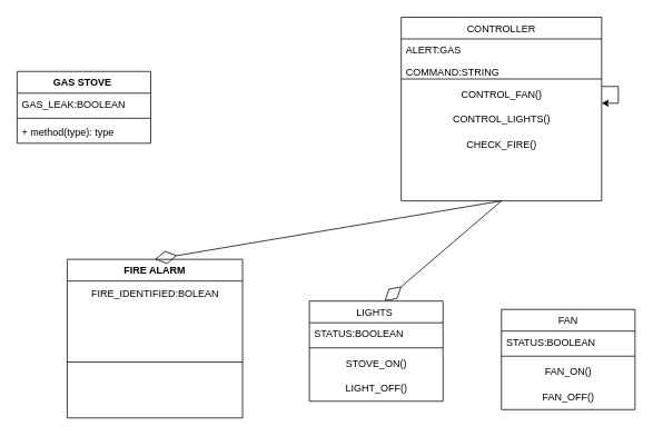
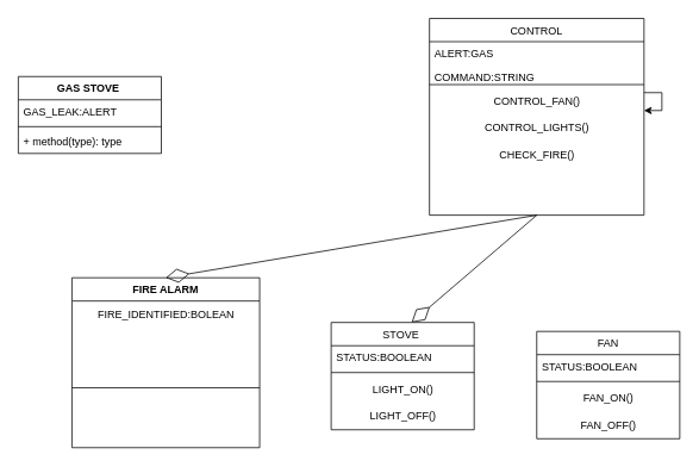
  <mxCell id="0" />
  <mxCell id="1" parent="0" />
- <mxCell id="2" value="CONTROLLER" style="swimlane;fontStyle=0;align=center;verticalAlign=top;childLayout=stackLayout;horizontal=1;startSize=26;horizontalStack=0;resizeParent=1;resizeLast=0;collapsible=1;marginBottom=0;rounded=0;shadow=0;strokeWidth=1;" parent="1" vertex="1"><mxGeometry x="480" y="20" width="240" height="220" as="geometry"><mxRectangle x="550" y="140" width="160" height="26" as="alternateBounds" /></mxGeometry></mxCell>
+ <mxCell id="2" value="CONTROL" style="swimlane;fontStyle=0;align=center;verticalAlign=top;childLayout=stackLayout;horizontal=1;startSize=26;horizontalStack=0;resizeParent=1;resizeLast=0;collapsible=1;marginBottom=0;rounded=0;shadow=0;strokeWidth=1;" parent="1" vertex="1"><mxGeometry x="480" y="20" width="240" height="220" as="geometry"><mxRectangle x="550" y="140" width="160" height="26" as="alternateBounds" /></mxGeometry></mxCell>
  <mxCell id="3" value="ALERT:GAS" style="text;align=left;verticalAlign=top;spacingLeft=4;spacingRight=4;overflow=hidden;rotatable=0;points=[[0,0.5],[1,0.5]];portConstraint=eastwest;" parent="2" vertex="1"><mxGeometry y="26" width="240" height="26" as="geometry" /></mxCell>
  <mxCell id="4" value="COMMAND:STRING" style="text;align=left;verticalAlign=top;spacingLeft=4;spacingRight=4;overflow=hidden;rotatable=0;points=[[0,0.5],[1,0.5]];portConstraint=eastwest;rounded=0;shadow=0;html=0;" parent="2" vertex="1"><mxGeometry y="52" width="240" height="18" as="geometry" /></mxCell>
  <mxCell id="5" value="" style="line;html=1;strokeWidth=1;align=left;verticalAlign=middle;spacingTop=-1;spacingLeft=3;spacingRight=3;rotatable=0;labelPosition=right;points=[];portConstraint=eastwest;" parent="2" vertex="1"><mxGeometry y="70" width="240" height="8" as="geometry" /></mxCell>
  <mxCell id="6" value="CONTROL_FAN()" style="text;html=1;align=center;verticalAlign=middle;resizable=0;points=[];autosize=1;strokeColor=none;fillColor=none;" vertex="1" parent="2"><mxGeometry y="78" width="240" height="30" as="geometry" /></mxCell>
  <mxCell id="7" value="CONTROL_LIGHTS()" style="text;html=1;align=center;verticalAlign=middle;resizable=0;points=[];autosize=1;strokeColor=none;fillColor=none;" vertex="1" parent="2"><mxGeometry y="108" width="240" height="30" as="geometry" /></mxCell>
  <mxCell id="8" value="CHECK_FIRE()" style="text;html=1;align=center;verticalAlign=middle;resizable=0;points=[];autosize=1;strokeColor=none;fillColor=none;" vertex="1" parent="2"><mxGeometry y="138" width="240" height="30" as="geometry" /></mxCell>
  <mxCell id="9" style="edgeStyle=orthogonalEdgeStyle;rounded=0;orthogonalLoop=1;jettySize=auto;html=1;" edge="1" parent="2" source="6" target="6"><mxGeometry relative="1" as="geometry" /></mxCell>
  <mxCell id="10" value="FAN" style="swimlane;fontStyle=0;align=center;verticalAlign=top;childLayout=stackLayout;horizontal=1;startSize=26;horizontalStack=0;resizeParent=1;resizeLast=0;collapsible=1;marginBottom=0;rounded=0;shadow=0;strokeWidth=1;" vertex="1" parent="1"><mxGeometry x="600" y="370" width="160" height="120" as="geometry"><mxRectangle x="550" y="140" width="160" height="26" as="alternateBounds" /></mxGeometry></mxCell>
  <mxCell id="11" value="STATUS:BOOLEAN" style="text;align=left;verticalAlign=top;spacingLeft=4;spacingRight=4;overflow=hidden;rotatable=0;points=[[0,0.5],[1,0.5]];portConstraint=eastwest;" vertex="1" parent="10"><mxGeometry y="26" width="160" height="26" as="geometry" /></mxCell>
  <mxCell id="12" value="" style="line;html=1;strokeWidth=1;align=left;verticalAlign=middle;spacingTop=-1;spacingLeft=3;spacingRight=3;rotatable=0;labelPosition=right;points=[];portConstraint=eastwest;" vertex="1" parent="10"><mxGeometry y="52" width="160" height="8" as="geometry" /></mxCell>
  <mxCell id="13" value="FAN_ON()" style="text;html=1;align=center;verticalAlign=middle;resizable=0;points=[];autosize=1;strokeColor=none;fillColor=none;" vertex="1" parent="10"><mxGeometry y="60" width="160" height="30" as="geometry" /></mxCell>
  <mxCell id="14" value="FAN_OFF()" style="text;html=1;align=center;verticalAlign=middle;resizable=0;points=[];autosize=1;strokeColor=none;fillColor=none;" vertex="1" parent="10"><mxGeometry y="90" width="160" height="30" as="geometry" /></mxCell>
  <mxCell id="15" value="" style="endArrow=diamondThin;endFill=0;endSize=24;html=1;rounded=0;exitX=0.5;exitY=1;exitDx=0;exitDy=0;" edge="1" parent="1" source="2"><mxGeometry width="160" relative="1" as="geometry"><mxPoint x="290" y="360" as="sourcePoint" /><mxPoint x="460" y="360" as="targetPoint" /></mxGeometry></mxCell>
- <mxCell id="16" value="LIGHTS " style="swimlane;fontStyle=0;align=center;verticalAlign=top;childLayout=stackLayout;horizontal=1;startSize=26;horizontalStack=0;resizeParent=1;resizeLast=0;collapsible=1;marginBottom=0;rounded=0;shadow=0;strokeWidth=1;" vertex="1" parent="1"><mxGeometry x="370" y="360" width="160" height="120" as="geometry"><mxRectangle x="550" y="140" width="160" height="26" as="alternateBounds" /></mxGeometry></mxCell>
+ <mxCell id="16" value="STOVE " style="swimlane;fontStyle=0;align=center;verticalAlign=top;childLayout=stackLayout;horizontal=1;startSize=26;horizontalStack=0;resizeParent=1;resizeLast=0;collapsible=1;marginBottom=0;rounded=0;shadow=0;strokeWidth=1;" vertex="1" parent="1"><mxGeometry x="370" y="360" width="160" height="120" as="geometry"><mxRectangle x="550" y="140" width="160" height="26" as="alternateBounds" /></mxGeometry></mxCell>
  <mxCell id="17" value="STATUS:BOOLEAN" style="text;align=left;verticalAlign=top;spacingLeft=4;spacingRight=4;overflow=hidden;rotatable=0;points=[[0,0.5],[1,0.5]];portConstraint=eastwest;" vertex="1" parent="16"><mxGeometry y="26" width="160" height="26" as="geometry" /></mxCell>
  <mxCell id="18" value="" style="line;html=1;strokeWidth=1;align=left;verticalAlign=middle;spacingTop=-1;spacingLeft=3;spacingRight=3;rotatable=0;labelPosition=right;points=[];portConstraint=eastwest;" vertex="1" parent="16"><mxGeometry y="52" width="160" height="8" as="geometry" /></mxCell>
- <mxCell id="19" value="STOVE_ON()" style="text;html=1;align=center;verticalAlign=middle;resizable=0;points=[];autosize=1;strokeColor=none;fillColor=none;" vertex="1" parent="16"><mxGeometry y="60" width="160" height="30" as="geometry" /></mxCell>
+ <mxCell id="19" value="LIGHT_ON()" style="text;html=1;align=center;verticalAlign=middle;resizable=0;points=[];autosize=1;strokeColor=none;fillColor=none;" vertex="1" parent="16"><mxGeometry y="60" width="160" height="30" as="geometry" /></mxCell>
  <mxCell id="20" value="LIGHT_OFF()" style="text;html=1;align=center;verticalAlign=middle;resizable=0;points=[];autosize=1;strokeColor=none;fillColor=none;" vertex="1" parent="16"><mxGeometry y="90" width="160" height="30" as="geometry" /></mxCell>
  <mxCell id="21" value="FIRE ALARM" style="swimlane;fontStyle=1;align=center;verticalAlign=top;childLayout=stackLayout;horizontal=1;startSize=26;horizontalStack=0;resizeParent=1;resizeParentMax=0;resizeLast=0;collapsible=1;marginBottom=0;" vertex="1" parent="1"><mxGeometry x="80" y="310" width="210" height="190" as="geometry" /></mxCell>
  <mxCell id="22" value="FIRE_IDENTIFIED:BOLEAN" style="text;html=1;align=center;verticalAlign=middle;resizable=0;points=[];autosize=1;strokeColor=none;fillColor=none;" vertex="1" parent="21"><mxGeometry y="26" width="210" height="30" as="geometry" /></mxCell>
  <mxCell id="23" value="" style="line;strokeWidth=1;fillColor=none;align=left;verticalAlign=middle;spacingTop=-1;spacingLeft=3;spacingRight=3;rotatable=0;labelPosition=right;points=[];portConstraint=eastwest;strokeColor=inherit;" vertex="1" parent="21"><mxGeometry y="56" width="210" height="134" as="geometry" /></mxCell>
  <mxCell id="24" value="" style="endArrow=diamondThin;endFill=0;endSize=24;html=1;rounded=0;exitX=0.5;exitY=1;exitDx=0;exitDy=0;entryX=0.5;entryY=0;entryDx=0;entryDy=0;" edge="1" parent="1" source="2" target="21"><mxGeometry width="160" relative="1" as="geometry"><mxPoint x="290" y="360" as="sourcePoint" /><mxPoint x="450" y="360" as="targetPoint" /></mxGeometry></mxCell>
  <mxCell id="25" value="GAS STOVE " style="swimlane;fontStyle=1;align=center;verticalAlign=top;childLayout=stackLayout;horizontal=1;startSize=26;horizontalStack=0;resizeParent=1;resizeParentMax=0;resizeLast=0;collapsible=1;marginBottom=0;" vertex="1" parent="1"><mxGeometry x="20" y="85" width="160" height="86" as="geometry" /></mxCell>
- <mxCell id="26" value="GAS_LEAK:BOOLEAN" style="text;strokeColor=none;fillColor=none;align=left;verticalAlign=top;spacingLeft=4;spacingRight=4;overflow=hidden;rotatable=0;points=[[0,0.5],[1,0.5]];portConstraint=eastwest;" vertex="1" parent="25"><mxGeometry y="26" width="160" height="26" as="geometry" /></mxCell>
+ <mxCell id="26" value="GAS_LEAK:ALERT" style="text;strokeColor=none;fillColor=none;align=left;verticalAlign=top;spacingLeft=4;spacingRight=4;overflow=hidden;rotatable=0;points=[[0,0.5],[1,0.5]];portConstraint=eastwest;" vertex="1" parent="25"><mxGeometry y="26" width="160" height="26" as="geometry" /></mxCell>
  <mxCell id="27" value="" style="line;strokeWidth=1;fillColor=none;align=left;verticalAlign=middle;spacingTop=-1;spacingLeft=3;spacingRight=3;rotatable=0;labelPosition=right;points=[];portConstraint=eastwest;strokeColor=inherit;" vertex="1" parent="25"><mxGeometry y="52" width="160" height="8" as="geometry" /></mxCell>
  <mxCell id="28" value="+ method(type): type" style="text;strokeColor=none;fillColor=none;align=left;verticalAlign=top;spacingLeft=4;spacingRight=4;overflow=hidden;rotatable=0;points=[[0,0.5],[1,0.5]];portConstraint=eastwest;" vertex="1" parent="25"><mxGeometry y="60" width="160" height="26" as="geometry" /></mxCell>
